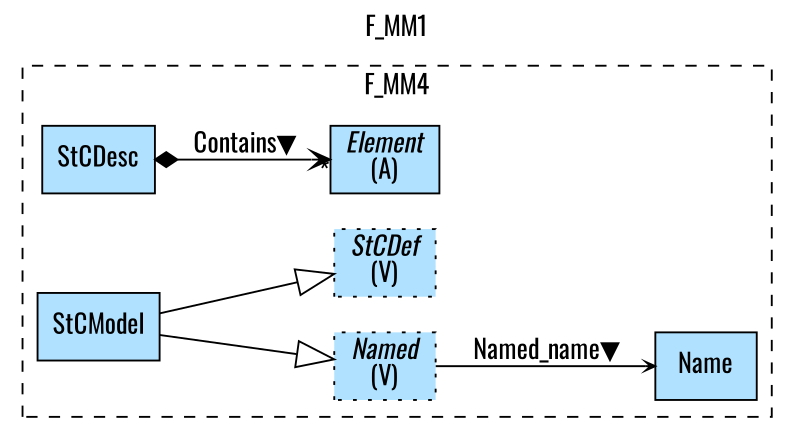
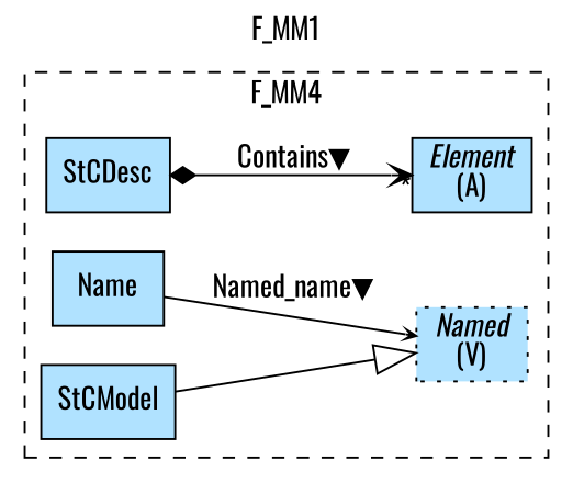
  digraph {
    fontname=Oswald
    label=F_MM1
    labelfontsize=12
    labelloc=tl
    rankdir=LR
    node [fillcolor=lightskyblue1 fontname=Oswald shape=record style=filled]
    edge [arrowhead=vee fontname=Oswald arrowsize=2.0]
    n1 [label=<{<I>Element</I><br/>(A)}>]
    n2 [label=Name]
    n3 [label=StCDesc]
    n4 [label=<{<I>Named</I><br/>(V)}> style="filled,dotted"]
    n5 [label=StCModel]
-   n6 [label=<{<I>StCDef</I><br/>(V)}> style="filled,dotted"]
    subgraph cluster_1 {
      label=F_MM4
      style=dashed
      n1
      n2
      n3
      n4
      n5
-     n6
    }
    n3 -> n1 [arrowtail=diamond dir=both headlabel="*" label="Contains▼" arrowsize=""]
-   n4 -> n2 [arrowsize=.5 label="Named_name▼"]
+   n2 -> n4 [arrowsize=.5 label="Named_name▼"]
    n5 -> n4 [arrowhead=onormal]
-   n5 -> n6 [arrowhead=onormal]
  }
